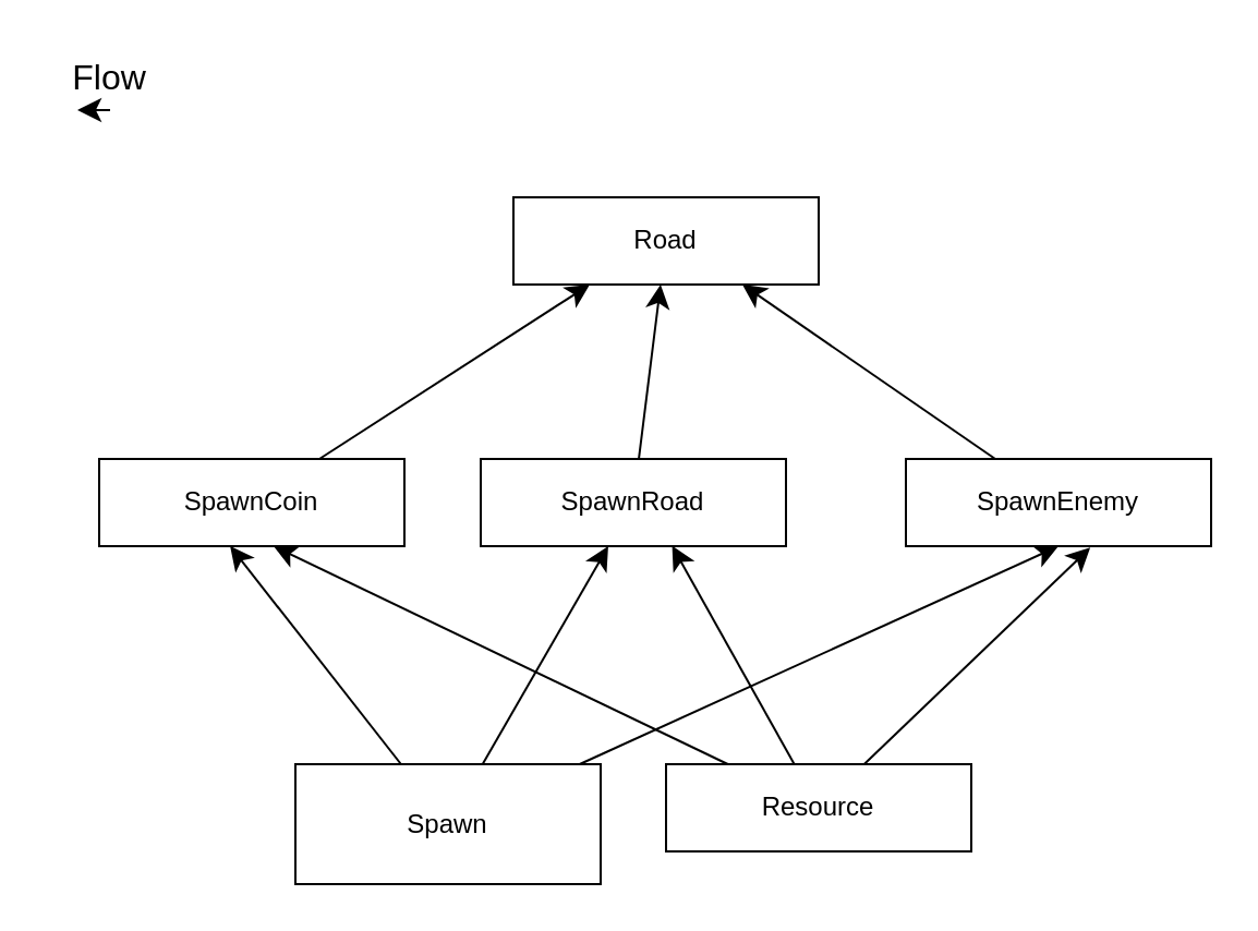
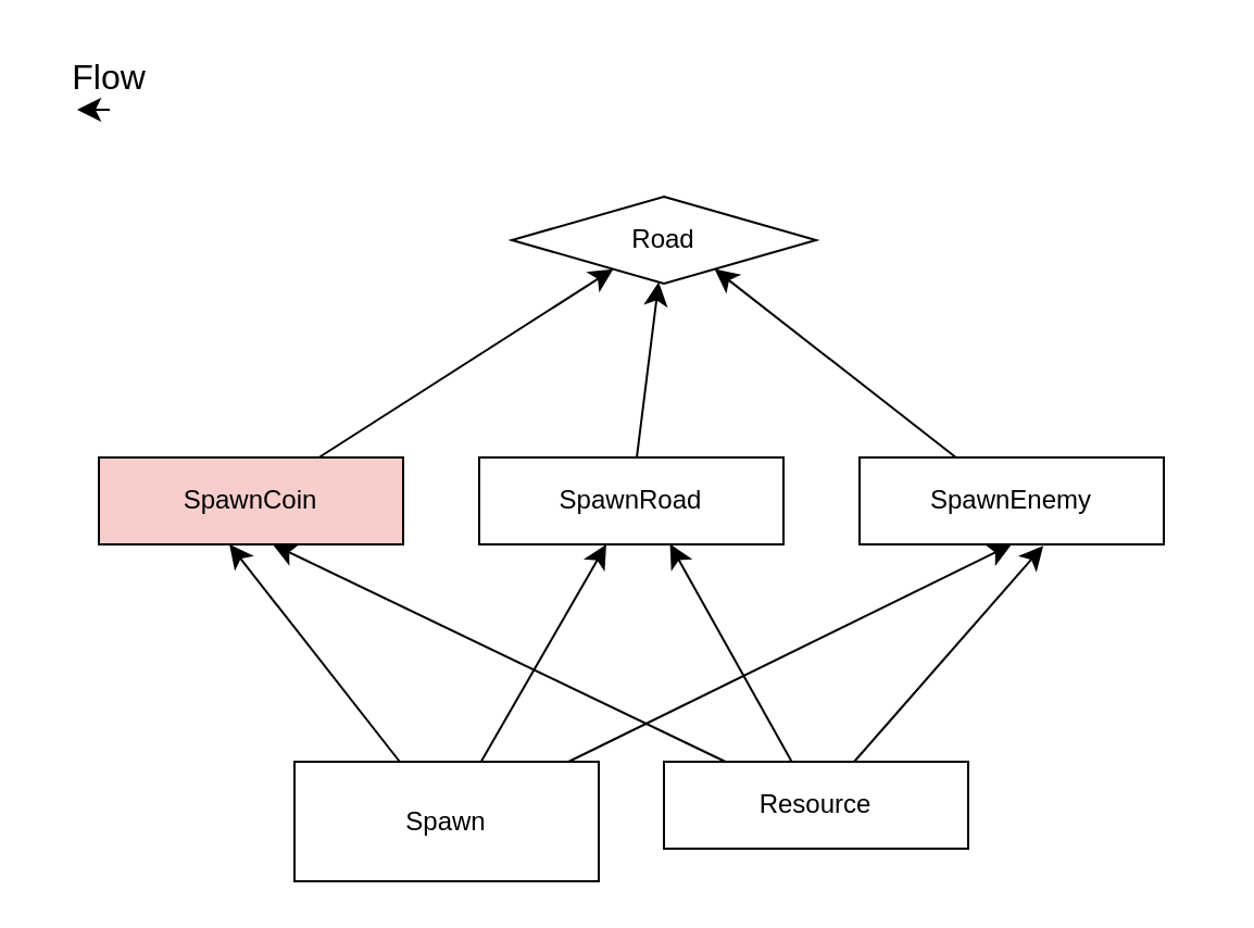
  <mxCell id="0" />
  <mxCell id="1" parent="0" />
  <mxCell id="2" value="Flow" style="text;html=1;align=center;verticalAlign=middle;whiteSpace=wrap;rounded=0;fontSize=16;" vertex="1" parent="1"><mxGeometry x="20" y="20" width="60" height="30" as="geometry" /></mxCell>
  <mxCell id="3" style="edgeStyle=none;curved=1;rounded=0;orthogonalLoop=1;jettySize=auto;html=1;exitX=0.5;exitY=1;exitDx=0;exitDy=0;entryX=0.25;entryY=1;entryDx=0;entryDy=0;fontSize=12;startSize=8;endSize=8;" edge="1" parent="1" source="2" target="2"><mxGeometry relative="1" as="geometry" /></mxCell>
- <mxCell id="4" value="Road" style="rounded=0;whiteSpace=wrap;html=1;" vertex="1" parent="1"><mxGeometry x="235" y="90" width="140" height="40" as="geometry" /></mxCell>
+ <mxCell id="4" value="Road" style="rhombus;whiteSpace=wrap;html=1;" vertex="1" parent="1"><mxGeometry x="235" y="90" width="140" height="40" as="geometry" /></mxCell>
  <mxCell id="5" value="" style="edgeStyle=none;curved=1;rounded=0;orthogonalLoop=1;jettySize=auto;html=1;fontSize=12;startSize=8;endSize=8;" edge="1" parent="1" source="6" target="4"><mxGeometry relative="1" as="geometry" /></mxCell>
  <mxCell id="6" value="SpawnRoad" style="rounded=0;whiteSpace=wrap;html=1;" vertex="1" parent="1"><mxGeometry x="220" y="210" width="140" height="40" as="geometry" /></mxCell>
- <mxCell id="7" value="SpawnEnemy" style="rounded=0;whiteSpace=wrap;html=1;" vertex="1" parent="1"><mxGeometry x="415" y="210" width="140" height="40" as="geometry" /></mxCell>
- <mxCell id="8" value="SpawnCoin" style="rounded=0;whiteSpace=wrap;html=1;" vertex="1" parent="1"><mxGeometry x="45" y="210" width="140" height="40" as="geometry" /></mxCell>
+ <mxCell id="7" value="SpawnEnemy" style="rounded=0;whiteSpace=wrap;html=1;" vertex="1" parent="1"><mxGeometry x="395" y="210" width="140" height="40" as="geometry" /></mxCell>
+ <mxCell id="8" value="SpawnCoin" style="rounded=0;whiteSpace=wrap;html=1;fillColor=#f8cecc;" vertex="1" parent="1"><mxGeometry x="45" y="210" width="140" height="40" as="geometry" /></mxCell>
  <mxCell id="9" style="edgeStyle=none;curved=1;rounded=0;orthogonalLoop=1;jettySize=auto;html=1;entryX=0.25;entryY=1;entryDx=0;entryDy=0;fontSize=12;startSize=8;endSize=8;" edge="1" parent="1" source="8" target="4"><mxGeometry relative="1" as="geometry" /></mxCell>
  <mxCell id="10" style="edgeStyle=none;curved=1;rounded=0;orthogonalLoop=1;jettySize=auto;html=1;entryX=0.75;entryY=1;entryDx=0;entryDy=0;fontSize=12;startSize=8;endSize=8;" edge="1" parent="1" source="7" target="4"><mxGeometry relative="1" as="geometry" /></mxCell>
  <mxCell id="11" value="" style="edgeStyle=none;curved=1;rounded=0;orthogonalLoop=1;jettySize=auto;html=1;fontSize=12;startSize=8;endSize=8;" edge="1" parent="1" source="13" target="6"><mxGeometry relative="1" as="geometry" /></mxCell>
  <mxCell id="12" style="edgeStyle=none;curved=1;rounded=0;orthogonalLoop=1;jettySize=auto;html=1;fontSize=12;startSize=8;endSize=8;entryX=0.5;entryY=1;entryDx=0;entryDy=0;" edge="1" parent="1" source="13" target="7"><mxGeometry relative="1" as="geometry"><mxPoint x="355" y="310" as="targetPoint" /></mxGeometry></mxCell>
  <mxCell id="13" value="Spawn" style="rounded=0;whiteSpace=wrap;html=1;" vertex="1" parent="1"><mxGeometry x="135" y="350" width="140" height="55" as="geometry" /></mxCell>
  <mxCell id="14" style="edgeStyle=none;curved=1;rounded=0;orthogonalLoop=1;jettySize=auto;html=1;entryX=0.429;entryY=1;entryDx=0;entryDy=0;entryPerimeter=0;fontSize=12;startSize=8;endSize=8;" edge="1" parent="1" source="13" target="8"><mxGeometry relative="1" as="geometry" /></mxCell>
  <mxCell id="15" style="edgeStyle=none;curved=1;rounded=0;orthogonalLoop=1;jettySize=auto;html=1;fontSize=12;startSize=8;endSize=8;entryX=0.604;entryY=1.017;entryDx=0;entryDy=0;entryPerimeter=0;" edge="1" parent="1" source="17" target="7"><mxGeometry relative="1" as="geometry"><mxPoint x="485" y="250" as="targetPoint" /></mxGeometry></mxCell>
  <mxCell id="16" style="edgeStyle=none;curved=1;rounded=0;orthogonalLoop=1;jettySize=auto;html=1;fontSize=12;startSize=8;endSize=8;" edge="1" parent="1" source="17"><mxGeometry relative="1" as="geometry"><mxPoint x="125" y="250" as="targetPoint" /></mxGeometry></mxCell>
  <mxCell id="17" value="Resource" style="rounded=0;whiteSpace=wrap;html=1;" vertex="1" parent="1"><mxGeometry x="305" y="350" width="140" height="40" as="geometry" /></mxCell>
  <mxCell id="18" style="edgeStyle=none;curved=1;rounded=0;orthogonalLoop=1;jettySize=auto;html=1;entryX=0.627;entryY=0.996;entryDx=0;entryDy=0;entryPerimeter=0;fontSize=12;startSize=8;endSize=8;" edge="1" parent="1" source="17" target="6"><mxGeometry relative="1" as="geometry" /></mxCell>
